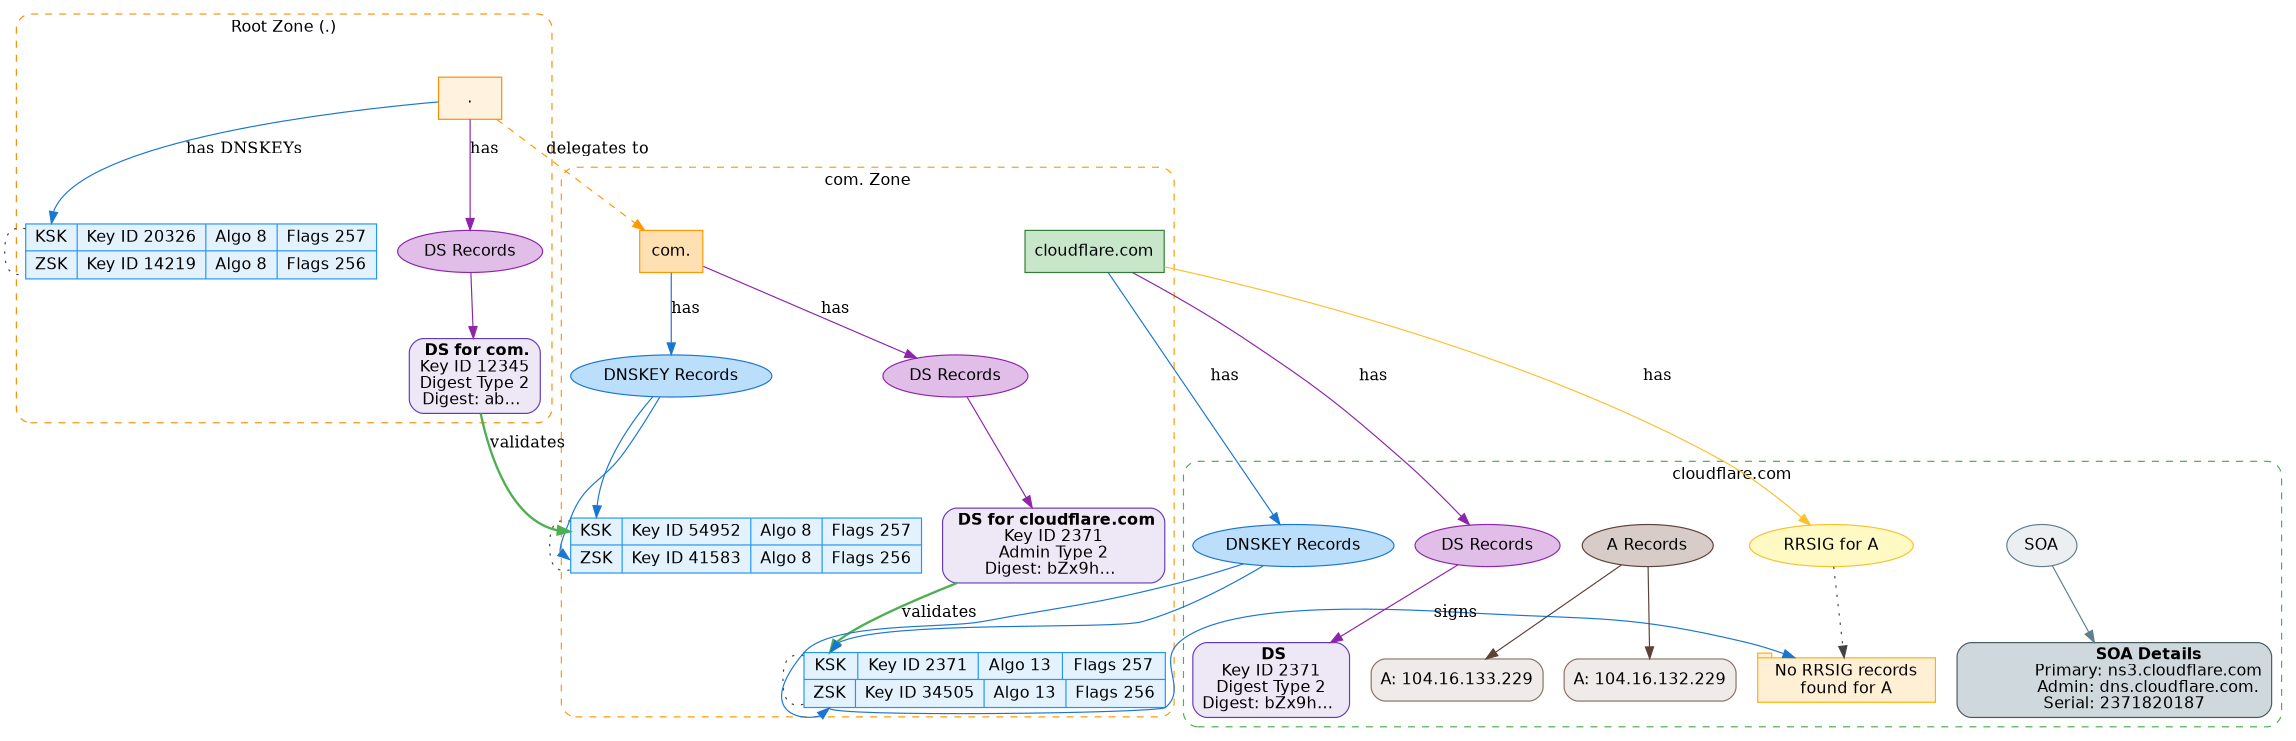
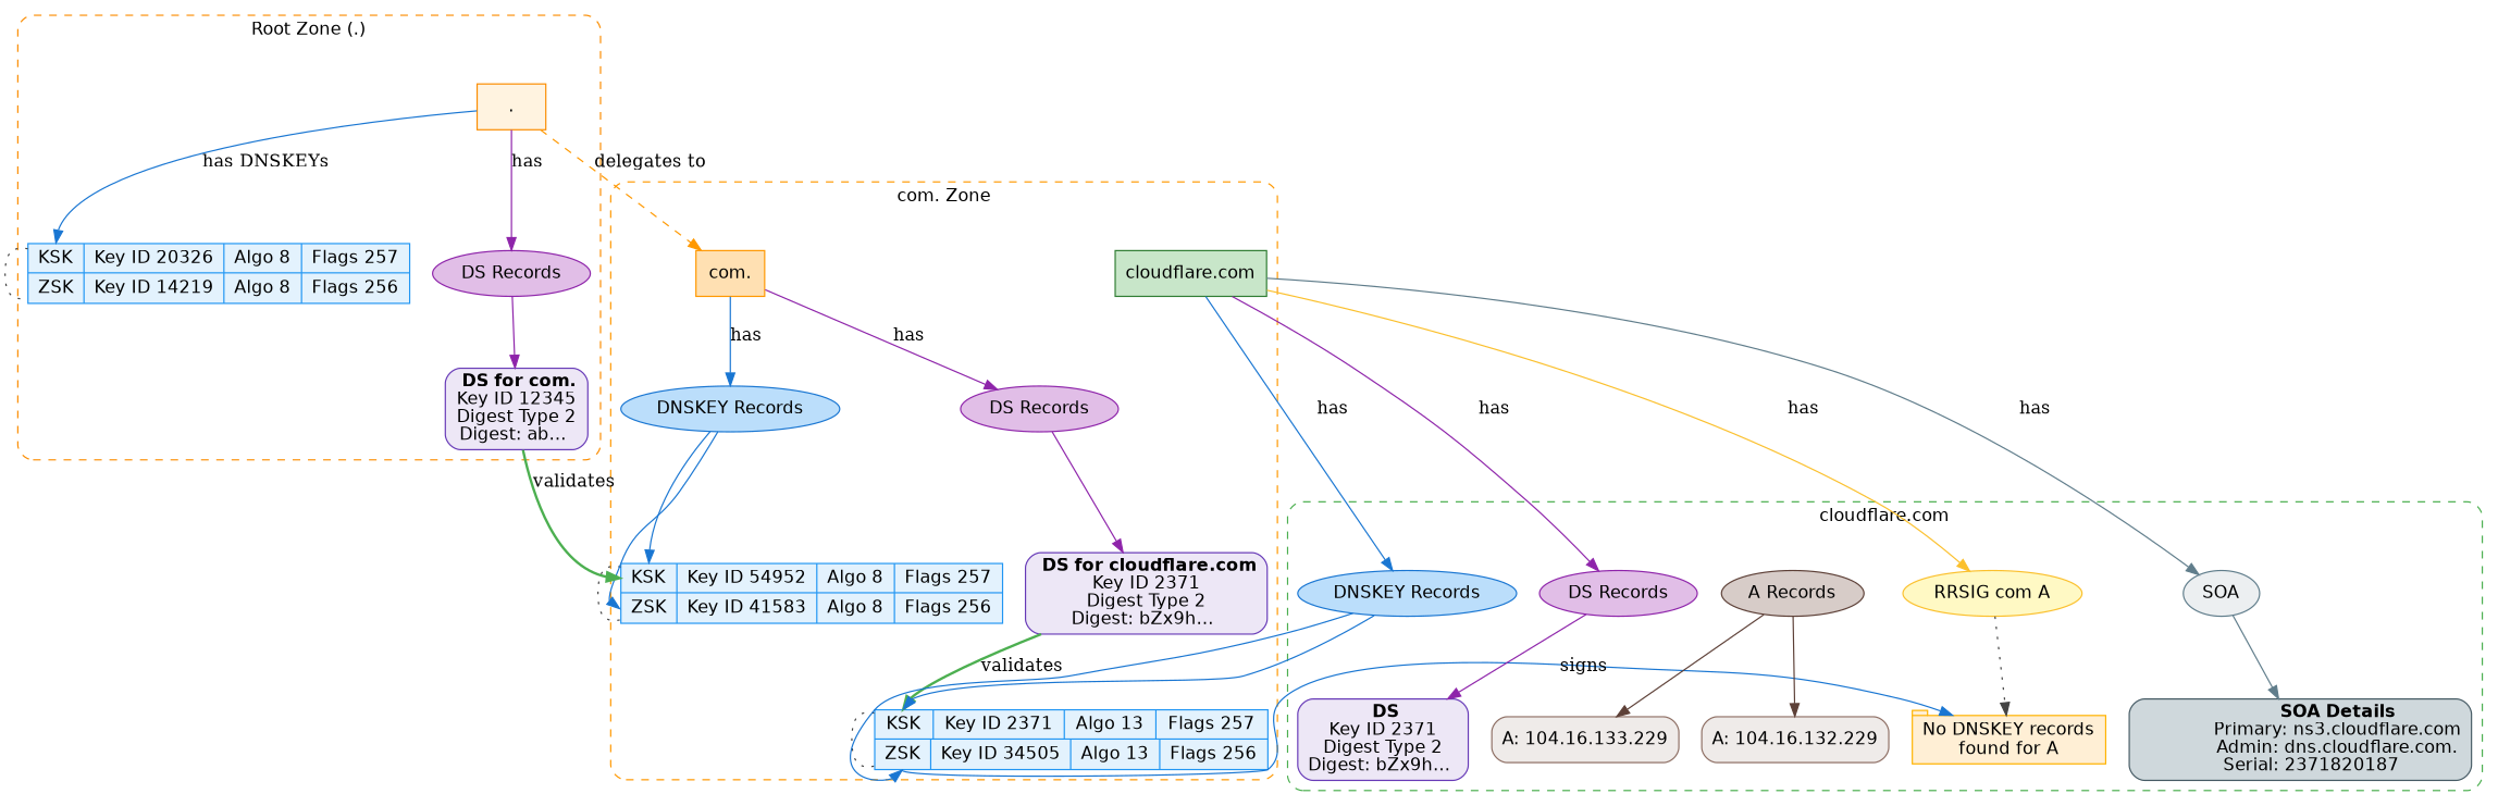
  digraph {
    fontname=Helvetica
    rankdir=TB
    node [color="#2196F3" fillcolor="#E3F2FD" fontname=Helvetica shape=ellipse style=filled]
    edge [color="#1976D2"]
    n1 [label="{ {<ksk> KSK | Key ID 54952 | Algo 8 | Flags 257 } | {<zsk> ZSK | Key ID 41583 | Algo 8 | Flags 256 } }" shape=record]
    n2 [color="#FF9800" fillcolor="#FFE0B2" label="com." shape=rect]
    n3 [color="#1976D2" fillcolor="#BBDEFB" label="DNSKEY Records"]
    n4 [color="#8E24AA" fillcolor="#E1BEE7" label="DS Records"]
    n5 [color="#2E7D32" fillcolor="#C8E6C9" label="cloudflare.com" shape=rect]
-   n6 [color="#673AB7" fillcolor="#EDE7F6" label=< <b>DS for cloudflare.com</b><br/>Key ID 2371<br/>Admin Type 2<br/>Digest: bZx9h… > shape=box style="rounded,filled"]
+   n6 [color="#673AB7" fillcolor="#EDE7F6" label=< <b>DS for cloudflare.com</b><br/>Key ID 2371<br/>Digest Type 2<br/>Digest: bZx9h… > shape=box style="rounded,filled"]
    n7 [label="{ {<ksk> KSK | Key ID 2371 | Algo 13 | Flags 257 } | {<zsk> ZSK | Key ID 34505 | Algo 13 | Flags 256 } }" shape=record]
    n8 [color="#FB8C00" fillcolor="#FFF3E0" label="." shape=rect]
    n9 [label="{ {<ksk> KSK | Key ID 20326 | Algo 8 | Flags 257 } | {<zsk> ZSK | Key ID 14219 | Algo 8 | Flags 256 } }" shape=record]
    n10 [color="#8E24AA" fillcolor="#E1BEE7" label="DS Records"]
    n11 [color="#673AB7" fillcolor="#EDE7F6" label=< <b>DS for com.</b><br/>Key ID 12345<br/>Digest Type 2<br/>Digest: ab… > shape=box style="rounded,filled"]
-   n12 [color="#FFB300" fillcolor="#FFEFD5" label="No RRSIG records\nfound for A" shape=tab style="rounded,filled"]
+   n12 [color="#FFB300" fillcolor="#FFEFD5" label="No DNSKEY records\nfound for A" shape=tab style="rounded,filled"]
    n13 [color="#8E24AA" fillcolor="#E1BEE7" label="DS Records"]
    n14 [color="#1976D2" fillcolor="#BBDEFB" label="DNSKEY Records"]
-   n15 [color="#FBC02D" fillcolor="#FFF9C4" label="RRSIG for A"]
+   n15 [color="#FBC02D" fillcolor="#FFF9C4" label="RRSIG com A"]
    n16 [color="#607D8B" fillcolor="#ECEFF1" label=SOA]
    n17 [color="#5D4037" fillcolor="#D7CCC8" label="A Records"]
    n18 [color="#673AB7" fillcolor="#EDE7F6" label=< <b>DS</b><br/>Key ID 2371<br/>Digest Type 2<br/>Digest: bZx9h… > shape=box style="rounded,filled"]
    n19 [color="#455A64" fillcolor="#CFD8DC" label=<             <b>SOA Details</b><br/>             Primary: ns3.cloudflare.com<br/>             Admin: dns.cloudflare.com.<br/>             Serial: 2371820187         > shape=box style="rounded,filled"]
    n20 [color="#8D6E63" fillcolor="#EFEBE9" label="A: 104.16.132.229" shape=box style="rounded,filled"]
    n21 [color="#8D6E63" fillcolor="#EFEBE9" label="A: 104.16.133.229" shape=box style="rounded,filled"]
    subgraph cluster_1 {
      color="#FF9800"
      label="com. Zone"
      style="rounded,dashed"
      n1
      n2
      n3
      n4
      n5
      n6
      n7
    }
    subgraph cluster_2 {
      color="#FB8C00"
      label="Root Zone (.)"
      style="rounded,dashed"
      n8
      n9
      n10
      n11
    }
    subgraph cluster_3 {
      color="#4CAF50"
      label="cloudflare.com"
      style="rounded,dashed"
      n12
      n13
      n14
      n15
      n16
      n17
      n18
      n19
      n20
      n21
    }
    n1 -> n1 [arrowhead=none color="#424242" headport=zsk style=dotted tailport=ksk]
    n2 -> n3 [label=has]
    n2 -> n4 [color="#8E24AA" label=has]
    n3 -> n1 [headport=ksk]
    n3 -> n1 [headport=zsk]
    n4 -> n6 [color="#8E24AA"]
    n5 -> n13 [color="#8E24AA" label=has]
    n5 -> n14 [label=has]
    n5 -> n15 [color="#FBC02D" label=has]
+   n5 -> n16 [color="#607D8B" label=has]
    n6 -> n7 [color="#4CAF50" headport=ksk label=validates penwidth=2]
    n7 -> n7 [arrowhead=none color="#424242" headport=zsk style=dotted tailport=ksk]
    n7 -> n12 [label=signs tailport=zsk]
    n8 -> n2 [color="#FF9800" label="delegates to" style=dashed]
    n8 -> n9 [headport=ksk label="has DNSKEYs"]
    n8 -> n10 [color="#8E24AA" label=has]
    n9 -> n9 [arrowhead=none color="#424242" headport=zsk style=dotted tailport=ksk]
    n10 -> n11 [color="#8E24AA"]
    n11 -> n1 [color="#4CAF50" headport=ksk label=validates penwidth=2]
    n13 -> n18 [color="#8E24AA"]
    n14 -> n7 [headport=ksk]
    n14 -> n7 [headport=zsk]
    n15 -> n12 [color="#424242" style=dotted]
    n16 -> n19 [color="#607D8B"]
    n17 -> n20 [color="#5D4037"]
    n17 -> n21 [color="#5D4037"]
  }
